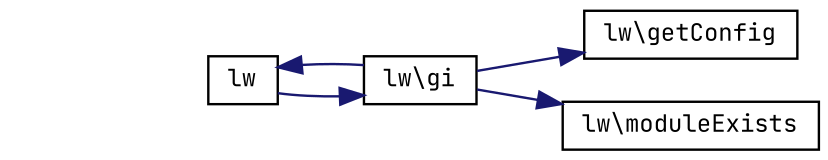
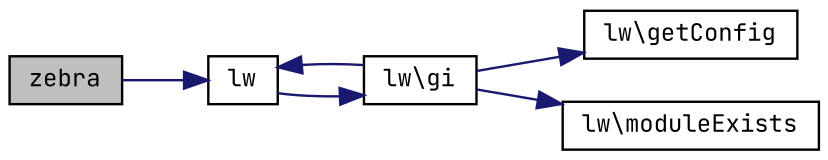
  digraph {
    rankdir=LR
    fontname="JetBrains Mono"
    node [color=black fillcolor=white fontname="JetBrains Mono" fontsize=10 shape=record style=filled]
    edge [color=midnightblue fontname="JetBrains Mono" fontsize=10 labelfontname=Helvetica labelfontsize=10 style=solid]
+   n1 [fillcolor=grey75 fontcolor=black height=0.2 label=zebra width=0.4]
    n2 [height=0.2 label=lw width=0.4]
    n3 [height=0.2 label="lw\\gi" width=0.4]
    n4 [height=0.2 label="lw\\getConfig" width=0.4]
    n5 [height=0.2 label="lw\\moduleExists" width=0.4]
+   n1 -> n2
    n2 -> n3
    n3 -> n2
    n3 -> n4
    n3 -> n5
  }
